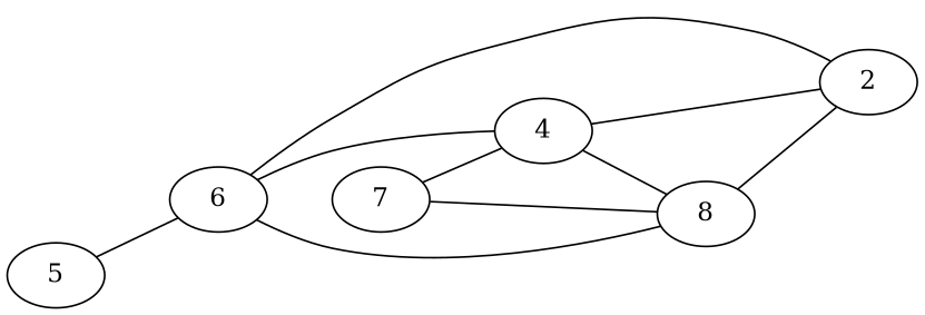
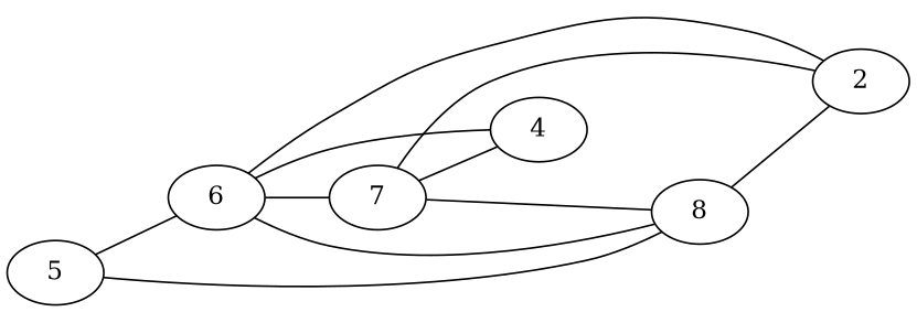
  graph {
    rankdir=LR
    n1 [label=8]
    2
    4
    5
    6
    7
    n1 -- 2
-   4 -- n1
+   5 -- n1
    5 -- 6
    6 -- n1
    6 -- 2
    6 -- 4
+   6 -- 7
    7 -- n1
-   4 -- 2
+   7 -- 2
    7 -- 4
  }
